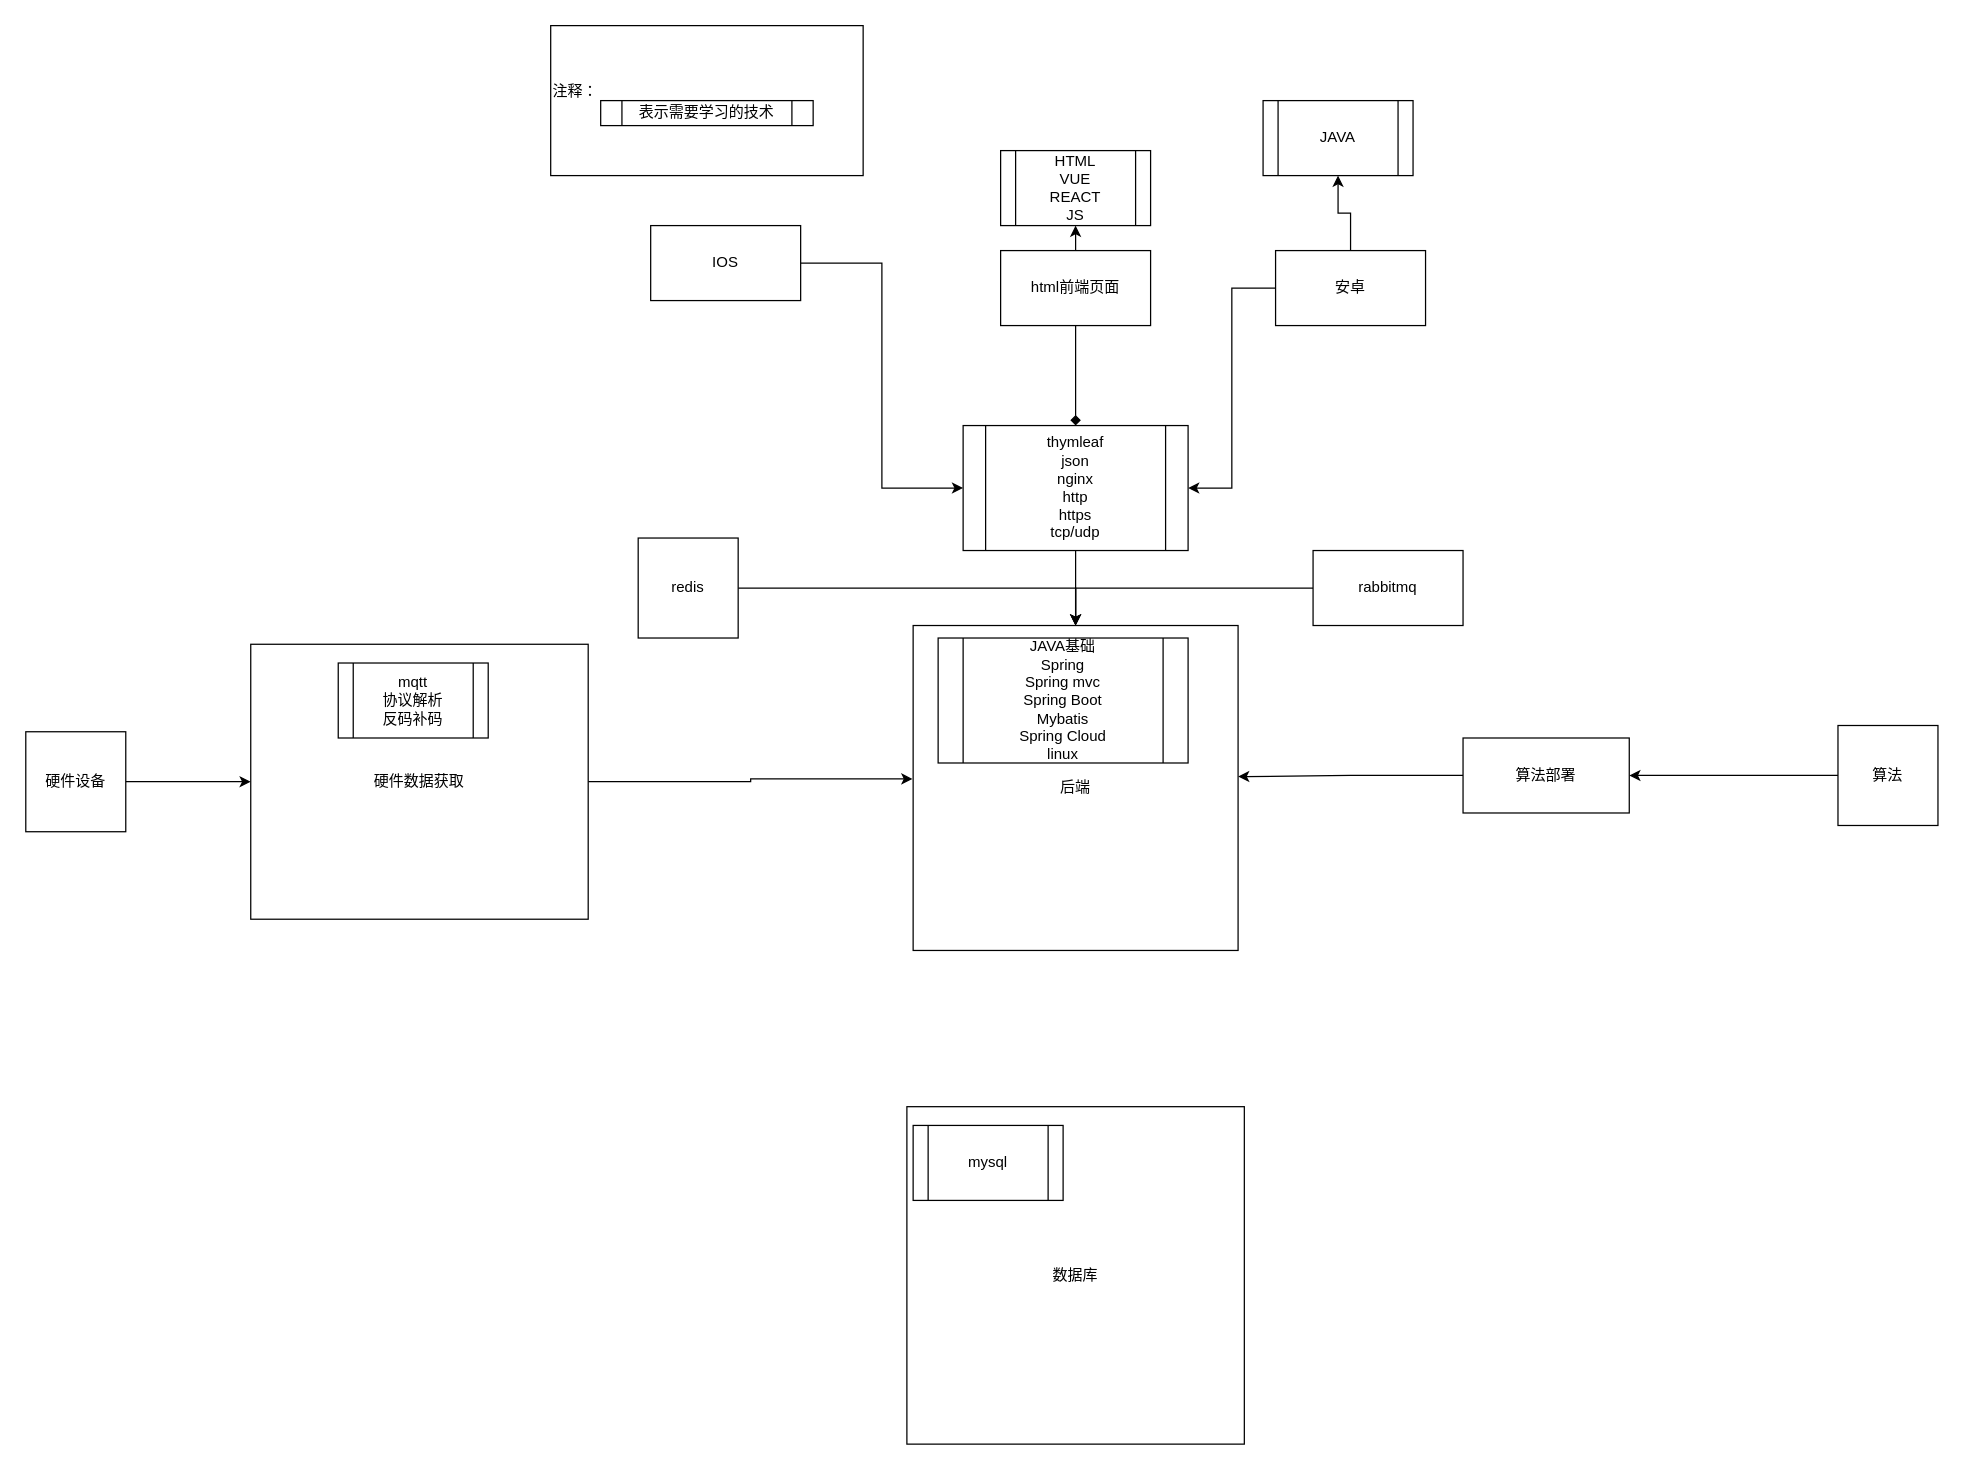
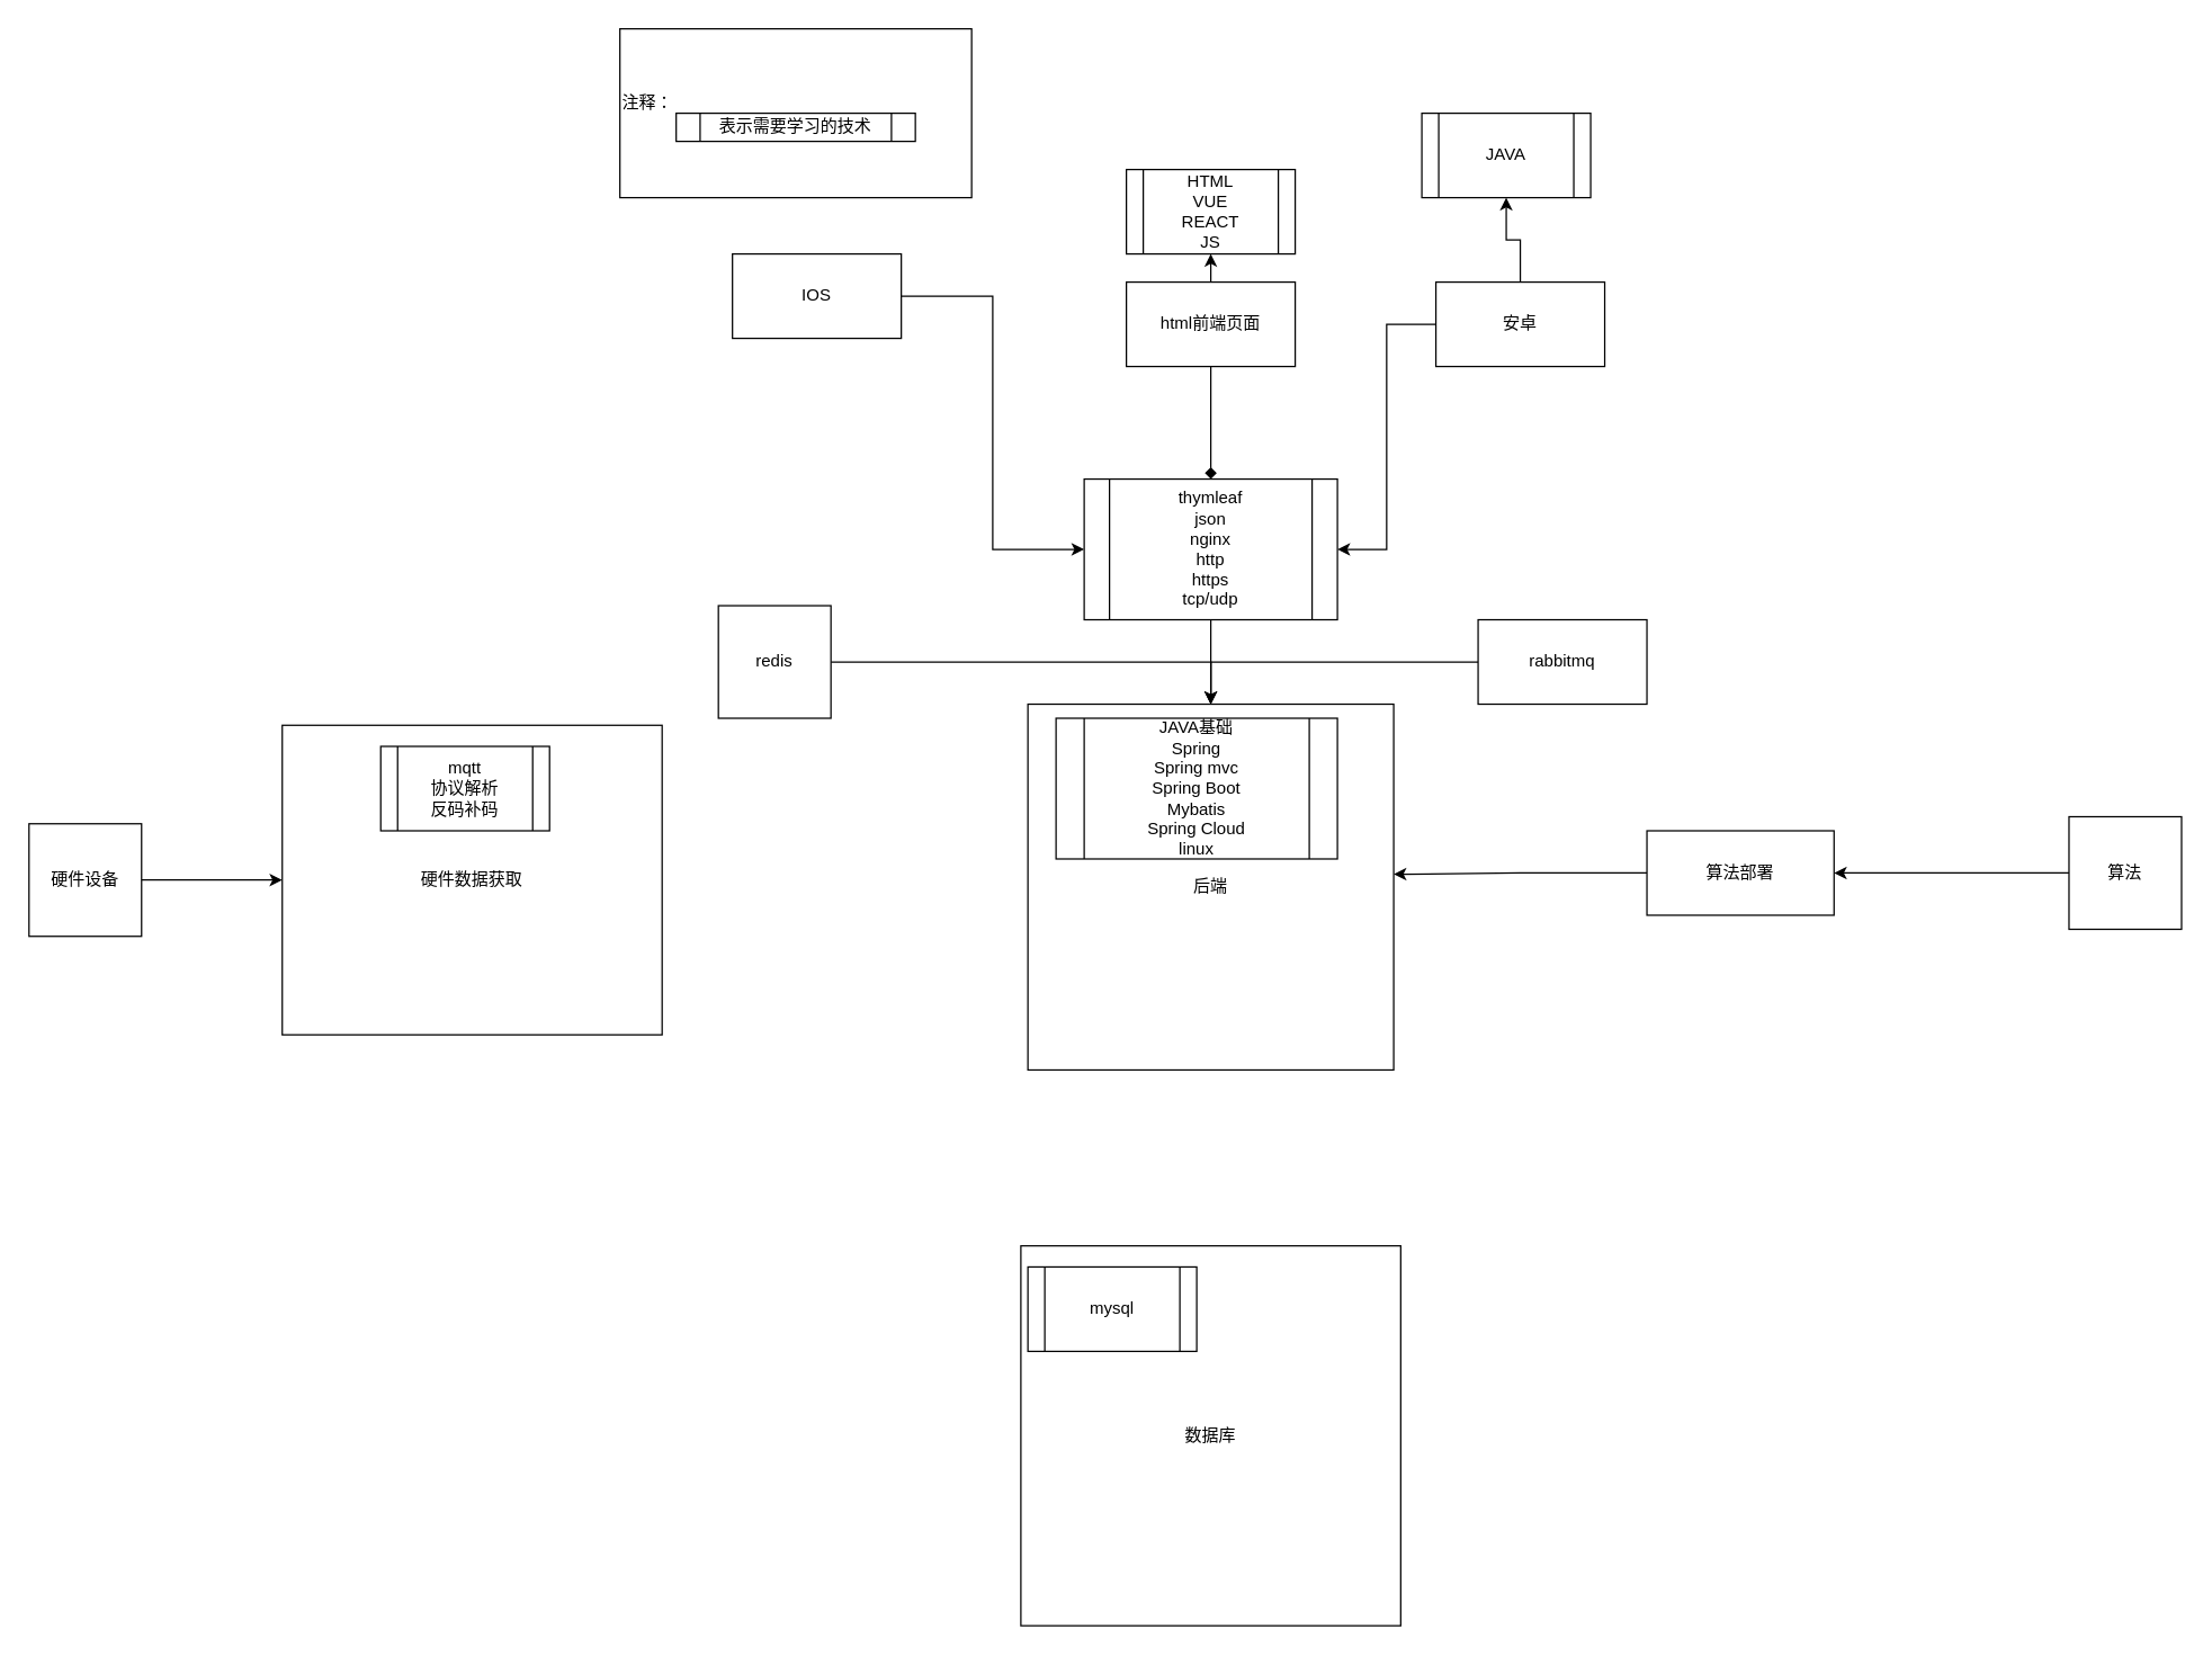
  <mxCell id="0" />
  <mxCell id="1" parent="0" />
  <mxCell id="2" value="" style="edgeStyle=orthogonalEdgeStyle;rounded=0;orthogonalLoop=1;jettySize=auto;html=1;" edge="1" parent="1" source="4"><mxGeometry relative="1" as="geometry"><mxPoint x="860" y="180" as="targetPoint" /></mxGeometry></mxCell>
  <mxCell id="3" value="" style="edgeStyle=orthogonalEdgeStyle;rounded=0;orthogonalLoop=1;jettySize=auto;html=1;endArrow=diamond;" edge="1" parent="1" source="4" target="15"><mxGeometry relative="1" as="geometry" /></mxCell>
  <mxCell id="4" value="html前端页面" style="rounded=0;whiteSpace=wrap;html=1;" vertex="1" parent="1"><mxGeometry x="800" y="200" width="120" height="60" as="geometry" /></mxCell>
  <mxCell id="5" value="" style="edgeStyle=orthogonalEdgeStyle;rounded=0;orthogonalLoop=1;jettySize=auto;html=1;" edge="1" parent="1" source="7" target="12"><mxGeometry relative="1" as="geometry" /></mxCell>
  <mxCell id="6" style="edgeStyle=orthogonalEdgeStyle;rounded=0;orthogonalLoop=1;jettySize=auto;html=1;entryX=1;entryY=0.5;entryDx=0;entryDy=0;" edge="1" parent="1" source="7" target="15"><mxGeometry relative="1" as="geometry" /></mxCell>
  <mxCell id="7" value="安卓" style="rounded=0;whiteSpace=wrap;html=1;" vertex="1" parent="1"><mxGeometry x="1020" y="200" width="120" height="60" as="geometry" /></mxCell>
  <mxCell id="8" style="edgeStyle=orthogonalEdgeStyle;rounded=0;orthogonalLoop=1;jettySize=auto;html=1;entryX=0;entryY=0.5;entryDx=0;entryDy=0;" edge="1" parent="1" source="9" target="15"><mxGeometry relative="1" as="geometry" /></mxCell>
  <mxCell id="9" value="IOS" style="rounded=0;whiteSpace=wrap;html=1;" vertex="1" parent="1"><mxGeometry x="520" y="180" width="120" height="60" as="geometry" /></mxCell>
  <mxCell id="10" value="后端" style="whiteSpace=wrap;html=1;aspect=fixed;" vertex="1" parent="1"><mxGeometry x="730" y="500" width="260" height="260" as="geometry" /></mxCell>
  <mxCell id="11" value="HTML&lt;br&gt;VUE&lt;br&gt;REACT&lt;br&gt;JS&lt;br&gt;" style="shape=process;whiteSpace=wrap;html=1;backgroundOutline=1;" vertex="1" parent="1"><mxGeometry x="800" y="120" width="120" height="60" as="geometry" /></mxCell>
  <mxCell id="12" value="JAVA" style="shape=process;whiteSpace=wrap;html=1;backgroundOutline=1;" vertex="1" parent="1"><mxGeometry x="1010" width="120" height="60" as="geometry" y="80" /></mxCell>
  <mxCell id="13" value="数据库" style="whiteSpace=wrap;html=1;aspect=fixed;" vertex="1" parent="1"><mxGeometry x="725" y="885" width="270" height="270" as="geometry" /></mxCell>
  <mxCell id="14" value="" style="edgeStyle=orthogonalEdgeStyle;rounded=0;orthogonalLoop=1;jettySize=auto;html=1;" edge="1" parent="1" source="15" target="10"><mxGeometry relative="1" as="geometry" /></mxCell>
  <mxCell id="15" value="thymleaf&lt;br&gt;json&lt;br&gt;nginx&lt;br&gt;http&lt;br&gt;https&lt;br&gt;tcp/udp" style="shape=process;whiteSpace=wrap;html=1;backgroundOutline=1;" vertex="1" parent="1"><mxGeometry x="770" y="340" width="180" height="100" as="geometry" /></mxCell>
  <mxCell id="16" value="JAVA基础&lt;br&gt;Spring&lt;br&gt;Spring mvc&lt;br&gt;Spring Boot&lt;br&gt;Mybatis&lt;br&gt;Spring Cloud&lt;br&gt;linux" style="shape=process;whiteSpace=wrap;html=1;backgroundOutline=1;" vertex="1" parent="1"><mxGeometry x="750" y="510" width="200" height="100" as="geometry" /></mxCell>
  <mxCell id="17" value="mysql" style="shape=process;whiteSpace=wrap;html=1;backgroundOutline=1;" vertex="1" parent="1"><mxGeometry x="730" y="900" width="120" height="60" as="geometry" /></mxCell>
  <mxCell id="18" style="edgeStyle=orthogonalEdgeStyle;rounded=0;orthogonalLoop=1;jettySize=auto;html=1;entryX=0.5;entryY=0;entryDx=0;entryDy=0;" edge="1" parent="1" source="19" target="10"><mxGeometry relative="1" as="geometry" /></mxCell>
  <mxCell id="19" value="redis" style="whiteSpace=wrap;html=1;aspect=fixed;" vertex="1" parent="1"><mxGeometry x="510" y="430" width="80" height="80" as="geometry" /></mxCell>
  <mxCell id="20" style="edgeStyle=orthogonalEdgeStyle;rounded=0;orthogonalLoop=1;jettySize=auto;html=1;entryX=0.5;entryY=0;entryDx=0;entryDy=0;" edge="1" parent="1" source="21" target="10"><mxGeometry relative="1" as="geometry"><mxPoint x="960" y="460" as="targetPoint" /></mxGeometry></mxCell>
  <mxCell id="21" value="rabbitmq" style="rounded=0;whiteSpace=wrap;html=1;" vertex="1" parent="1"><mxGeometry x="1050" y="440" width="120" height="60" as="geometry" /></mxCell>
  <mxCell id="22" style="edgeStyle=orthogonalEdgeStyle;rounded=0;orthogonalLoop=1;jettySize=auto;html=1;entryX=1;entryY=0.465;entryDx=0;entryDy=0;entryPerimeter=0;" edge="1" parent="1" source="23" target="10"><mxGeometry relative="1" as="geometry" /></mxCell>
  <mxCell id="23" value="算法部署" style="rounded=0;whiteSpace=wrap;html=1;" vertex="1" parent="1"><mxGeometry x="1170" y="590" width="133" height="60" as="geometry" /></mxCell>
- <mxCell id="24" style="edgeStyle=orthogonalEdgeStyle;rounded=0;orthogonalLoop=1;jettySize=auto;html=1;entryX=-0.002;entryY=0.472;entryDx=0;entryDy=0;entryPerimeter=0;" edge="1" parent="1" source="25" target="10"><mxGeometry relative="1" as="geometry" /></mxCell>
  <mxCell id="25" value="硬件数据获取" style="rounded=0;whiteSpace=wrap;html=1;" vertex="1" parent="1"><mxGeometry x="200" y="515" width="270" height="220" as="geometry" /></mxCell>
  <mxCell id="26" style="edgeStyle=orthogonalEdgeStyle;rounded=0;orthogonalLoop=1;jettySize=auto;html=1;" edge="1" parent="1" source="27" target="25"><mxGeometry relative="1" as="geometry" /></mxCell>
  <mxCell id="27" value="硬件设备" style="whiteSpace=wrap;html=1;aspect=fixed;" vertex="1" parent="1"><mxGeometry x="20" y="585" width="80" height="80" as="geometry" /></mxCell>
  <mxCell id="28" value="mqtt&lt;br&gt;协议解析&lt;br&gt;反码补码" style="shape=process;whiteSpace=wrap;html=1;backgroundOutline=1;" vertex="1" parent="1"><mxGeometry x="270" y="530" width="120" height="60" as="geometry" /></mxCell>
  <mxCell id="29" style="edgeStyle=orthogonalEdgeStyle;rounded=0;orthogonalLoop=1;jettySize=auto;html=1;" edge="1" parent="1" source="30" target="23"><mxGeometry relative="1" as="geometry" /></mxCell>
  <mxCell id="30" value="算法" style="whiteSpace=wrap;html=1;aspect=fixed;" vertex="1" parent="1"><mxGeometry x="1470" y="580" width="80" height="80" as="geometry" /></mxCell>
  <mxCell id="31" value="注释：&lt;br&gt;&lt;span style=&quot;white-space: pre;&quot;&gt; &lt;/span&gt;" style="rounded=0;whiteSpace=wrap;html=1;align=left;" vertex="1" parent="1"><mxGeometry x="440" y="20" width="250" height="120" as="geometry" /></mxCell>
  <mxCell id="32" value="表示需要学习的技术" style="shape=process;whiteSpace=wrap;html=1;backgroundOutline=1;" vertex="1" parent="1"><mxGeometry x="480" width="170" height="20" as="geometry" y="80" /></mxCell>
